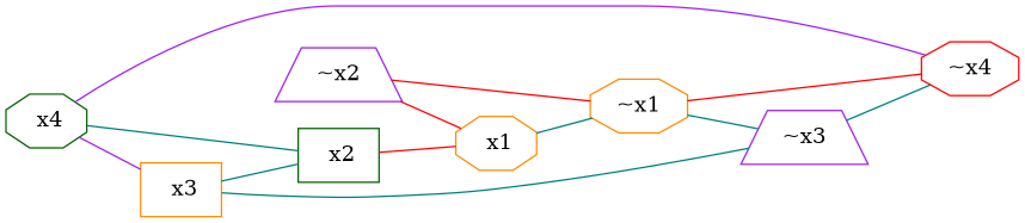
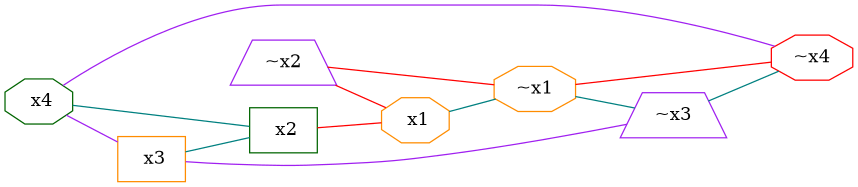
  strict graph {
    rankdir=LR
    node [color=darkorange shape=octagon]
    edge [color=teal]
    "~x2" [color=purple shape=trapezium]
    "~x1"
    "~x3" [color=purple shape=trapezium]
    " x1"
    "~x4" [color=red]
    " x3" [shape=box]
    " x2" [color=darkgreen shape=box]
    " x4" [color=darkgreen]
    "~x2" -- " x1" [color=red]
    "~x1" -- "~x2" [color=red]
    "~x1" -- "~x3"
    "~x3" -- "~x4"
    " x1" -- "~x1"
    "~x4" -- "~x1" [color=red]
-   " x3" -- "~x3"
+   " x3" -- "~x3" [color=purple]
    " x3" -- " x2"
    " x2" -- " x1" [color=red]
    " x2" -- " x4"
    " x4" -- "~x4" [color=purple]
    " x4" -- " x3" [color=purple]
  }
